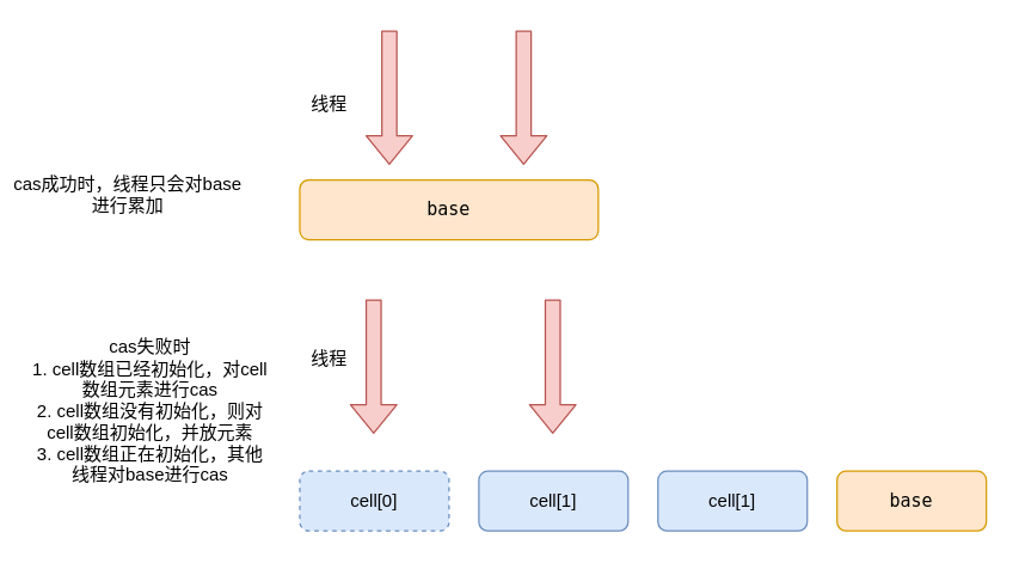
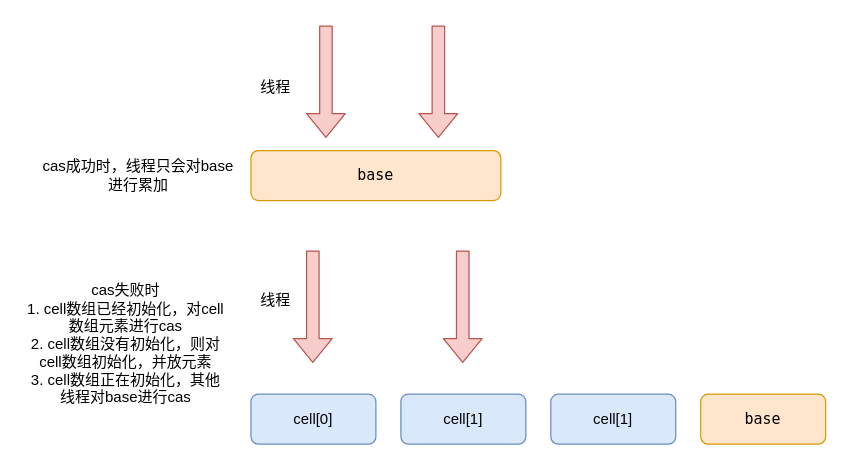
  <mxCell id="0" />
  <mxCell id="1" parent="0" />
  <mxCell id="2" value="&lt;pre&gt;base&lt;/pre&gt;" style="rounded=1;whiteSpace=wrap;html=1;fillColor=#ffe6cc;strokeColor=#d79b00;" vertex="1" parent="1"><mxGeometry x="200" y="120" width="200" height="40" as="geometry" /></mxCell>
  <mxCell id="3" value="cell[1]" style="rounded=1;whiteSpace=wrap;html=1;fillColor=#dae8fc;strokeColor=#6c8ebf;" vertex="1" parent="1"><mxGeometry x="440" y="315" width="100" height="40" as="geometry" /></mxCell>
  <mxCell id="4" value="&lt;pre&gt;&lt;span style=&quot;font-family: &amp;#34;helvetica&amp;#34;&quot;&gt;cell[1]&lt;/span&gt;&lt;br&gt;&lt;/pre&gt;" style="rounded=1;whiteSpace=wrap;html=1;fillColor=#dae8fc;strokeColor=#6c8ebf;" vertex="1" parent="1"><mxGeometry x="320" y="315" width="100" height="40" as="geometry" /></mxCell>
- <mxCell id="5" value="&lt;pre&gt;&lt;span style=&quot;font-family: &amp;#34;helvetica&amp;#34;&quot;&gt;cell[0]&lt;/span&gt;&lt;br&gt;&lt;/pre&gt;" style="rounded=1;whiteSpace=wrap;html=1;fillColor=#dae8fc;strokeColor=#6c8ebf;dashed=1;" vertex="1" parent="1"><mxGeometry x="200" y="315" width="100" height="40" as="geometry" /></mxCell>
- <mxCell id="6" value="cas成功时，线程只会对&lt;span&gt;base进行累加&lt;/span&gt;" style="text;html=1;strokeColor=none;fillColor=none;align=center;verticalAlign=middle;whiteSpace=wrap;rounded=0;" vertex="1" parent="1"><mxGeometry x="5" y="85" width="160" height="90" as="geometry" /></mxCell>
+ <mxCell id="5" value="&lt;pre&gt;&lt;span style=&quot;font-family: &amp;#34;helvetica&amp;#34;&quot;&gt;cell[0]&lt;/span&gt;&lt;br&gt;&lt;/pre&gt;" style="rounded=1;whiteSpace=wrap;html=1;fillColor=#dae8fc;strokeColor=#6c8ebf;" vertex="1" parent="1"><mxGeometry x="200" y="315" width="100" height="40" as="geometry" /></mxCell>
+ <mxCell id="6" value="cas成功时，线程只会对&lt;span&gt;base进行累加&lt;/span&gt;" style="text;html=1;strokeColor=none;fillColor=none;align=center;verticalAlign=middle;whiteSpace=wrap;rounded=0;" vertex="1" parent="1"><mxGeometry x="30" y="95" width="160" height="90" as="geometry" /></mxCell>
  <mxCell id="7" value="" style="shape=flexArrow;endArrow=classic;html=1;fillColor=#f8cecc;strokeColor=#b85450;" edge="1" parent="1"><mxGeometry width="50" height="50" relative="1" as="geometry"><mxPoint x="260" y="20" as="sourcePoint" /><mxPoint x="260" y="110" as="targetPoint" /></mxGeometry></mxCell>
  <mxCell id="8" value="" style="shape=flexArrow;endArrow=classic;html=1;fillColor=#f8cecc;strokeColor=#b85450;" edge="1" parent="1"><mxGeometry width="50" height="50" relative="1" as="geometry"><mxPoint x="350" y="20" as="sourcePoint" /><mxPoint x="350" y="110" as="targetPoint" /></mxGeometry></mxCell>
  <mxCell id="9" value="cas失败时&lt;br&gt;1. cell数组已经初始化，对cell数组元素进行cas&lt;br&gt;2. cell数组没有初始化，则对cell数组初始化，并放元素&lt;br&gt;3. cell数组正在初始化，其他线程对base进行cas" style="text;html=1;strokeColor=none;fillColor=none;align=center;verticalAlign=middle;whiteSpace=wrap;rounded=0;" vertex="1" parent="1"><mxGeometry x="20" y="230" width="160" height="90" as="geometry" /></mxCell>
  <mxCell id="10" value="线程" style="text;html=1;strokeColor=none;fillColor=none;align=center;verticalAlign=middle;whiteSpace=wrap;rounded=0;" vertex="1" parent="1"><mxGeometry x="200" y="60" width="40" height="20" as="geometry" /></mxCell>
  <mxCell id="11" value="&lt;pre&gt;base&lt;/pre&gt;" style="rounded=1;whiteSpace=wrap;html=1;fillColor=#ffe6cc;strokeColor=#d79b00;" vertex="1" parent="1"><mxGeometry x="560" y="315" width="100" height="40" as="geometry" /></mxCell>
  <mxCell id="12" value="" style="shape=flexArrow;endArrow=classic;html=1;fillColor=#f8cecc;strokeColor=#b85450;" edge="1" parent="1"><mxGeometry width="50" height="50" relative="1" as="geometry"><mxPoint x="369.5" y="200" as="sourcePoint" /><mxPoint x="369.5" y="290" as="targetPoint" /></mxGeometry></mxCell>
  <mxCell id="13" value="" style="shape=flexArrow;endArrow=classic;html=1;fillColor=#f8cecc;strokeColor=#b85450;" edge="1" parent="1"><mxGeometry width="50" height="50" relative="1" as="geometry"><mxPoint x="249.5" y="200" as="sourcePoint" /><mxPoint x="249.5" y="290" as="targetPoint" /></mxGeometry></mxCell>
  <mxCell id="14" value="线程" style="text;html=1;strokeColor=none;fillColor=none;align=center;verticalAlign=middle;whiteSpace=wrap;rounded=0;" vertex="1" parent="1"><mxGeometry x="200" y="230" width="40" height="20" as="geometry" /></mxCell>
